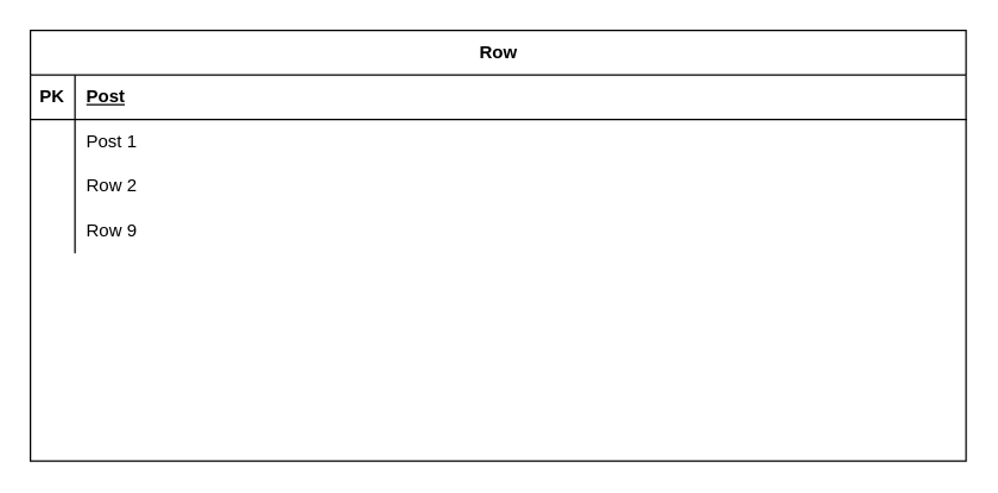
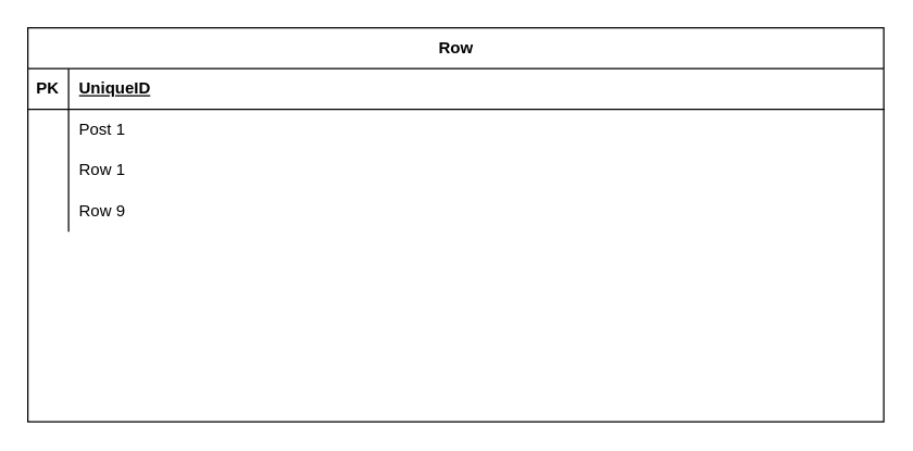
  <mxCell id="0" />
  <mxCell id="1" parent="0" />
  <mxCell id="2" value="Row" style="shape=table;startSize=30;container=1;collapsible=1;childLayout=tableLayout;fixedRows=1;rowLines=0;fontStyle=1;align=center;resizeLast=1;html=1;" parent="1" vertex="1"><mxGeometry x="20" y="20" width="630" height="290" as="geometry"><mxRectangle x="100" y="90" width="70" height="30" as="alternateBounds" /></mxGeometry></mxCell>
  <mxCell id="3" value="" style="shape=tableRow;horizontal=0;startSize=0;swimlaneHead=0;swimlaneBody=0;fillColor=none;collapsible=0;dropTarget=0;points=[[0,0.5],[1,0.5]];portConstraint=eastwest;top=0;left=0;right=0;bottom=1;" parent="2" vertex="1"><mxGeometry y="30" width="630" height="30" as="geometry" /></mxCell>
  <mxCell id="4" value="PK" style="shape=partialRectangle;connectable=0;fillColor=none;top=0;left=0;bottom=0;right=0;fontStyle=1;overflow=hidden;whiteSpace=wrap;html=1;" parent="3" vertex="1"><mxGeometry width="30" height="30" as="geometry"><mxRectangle width="30" height="30" as="alternateBounds" /></mxGeometry></mxCell>
- <mxCell id="5" value="Post" style="shape=partialRectangle;connectable=0;fillColor=none;top=0;left=0;bottom=0;right=0;align=left;spacingLeft=6;fontStyle=5;overflow=hidden;whiteSpace=wrap;html=1;" parent="3" vertex="1"><mxGeometry x="30" width="600" height="30" as="geometry"><mxRectangle width="600" height="30" as="alternateBounds" /></mxGeometry></mxCell>
+ <mxCell id="5" value="UniqueID" style="shape=partialRectangle;connectable=0;fillColor=none;top=0;left=0;bottom=0;right=0;align=left;spacingLeft=6;fontStyle=5;overflow=hidden;whiteSpace=wrap;html=1;" parent="3" vertex="1"><mxGeometry x="30" width="600" height="30" as="geometry"><mxRectangle width="600" height="30" as="alternateBounds" /></mxGeometry></mxCell>
  <mxCell id="6" value="" style="shape=tableRow;horizontal=0;startSize=0;swimlaneHead=0;swimlaneBody=0;fillColor=none;collapsible=0;dropTarget=0;points=[[0,0.5],[1,0.5]];portConstraint=eastwest;top=0;left=0;right=0;bottom=0;" parent="2" vertex="1"><mxGeometry y="60" width="630" height="30" as="geometry" /></mxCell>
  <mxCell id="7" value="" style="shape=partialRectangle;connectable=0;fillColor=none;top=0;left=0;bottom=0;right=0;editable=1;overflow=hidden;whiteSpace=wrap;html=1;" parent="6" vertex="1"><mxGeometry width="30" height="30" as="geometry"><mxRectangle width="30" height="30" as="alternateBounds" /></mxGeometry></mxCell>
  <mxCell id="8" value="Post 1" style="shape=partialRectangle;connectable=0;fillColor=none;top=0;left=0;bottom=0;right=0;align=left;spacingLeft=6;overflow=hidden;whiteSpace=wrap;html=1;" parent="6" vertex="1"><mxGeometry x="30" width="600" height="30" as="geometry"><mxRectangle width="600" height="30" as="alternateBounds" /></mxGeometry></mxCell>
  <mxCell id="9" value="" style="shape=tableRow;horizontal=0;startSize=0;swimlaneHead=0;swimlaneBody=0;fillColor=none;collapsible=0;dropTarget=0;points=[[0,0.5],[1,0.5]];portConstraint=eastwest;top=0;left=0;right=0;bottom=0;" parent="2" vertex="1"><mxGeometry y="90" width="630" height="30" as="geometry" /></mxCell>
  <mxCell id="10" value="" style="shape=partialRectangle;connectable=0;fillColor=none;top=0;left=0;bottom=0;right=0;editable=1;overflow=hidden;whiteSpace=wrap;html=1;" parent="9" vertex="1"><mxGeometry width="30" height="30" as="geometry"><mxRectangle width="30" height="30" as="alternateBounds" /></mxGeometry></mxCell>
- <mxCell id="11" value="Row 2" style="shape=partialRectangle;connectable=0;fillColor=none;top=0;left=0;bottom=0;right=0;align=left;spacingLeft=6;overflow=hidden;whiteSpace=wrap;html=1;" parent="9" vertex="1"><mxGeometry x="30" width="600" height="30" as="geometry"><mxRectangle width="600" height="30" as="alternateBounds" /></mxGeometry></mxCell>
+ <mxCell id="11" value="Row 1" style="shape=partialRectangle;connectable=0;fillColor=none;top=0;left=0;bottom=0;right=0;align=left;spacingLeft=6;overflow=hidden;whiteSpace=wrap;html=1;" parent="9" vertex="1"><mxGeometry x="30" width="600" height="30" as="geometry"><mxRectangle width="600" height="30" as="alternateBounds" /></mxGeometry></mxCell>
  <mxCell id="12" value="" style="shape=tableRow;horizontal=0;startSize=0;swimlaneHead=0;swimlaneBody=0;fillColor=none;collapsible=0;dropTarget=0;points=[[0,0.5],[1,0.5]];portConstraint=eastwest;top=0;left=0;right=0;bottom=0;" parent="2" vertex="1"><mxGeometry y="120" width="630" height="30" as="geometry" /></mxCell>
  <mxCell id="13" value="" style="shape=partialRectangle;connectable=0;fillColor=none;top=0;left=0;bottom=0;right=0;editable=1;overflow=hidden;whiteSpace=wrap;html=1;" parent="12" vertex="1"><mxGeometry width="30" height="30" as="geometry"><mxRectangle width="30" height="30" as="alternateBounds" /></mxGeometry></mxCell>
  <mxCell id="14" value="Row 9" style="shape=partialRectangle;connectable=0;fillColor=none;top=0;left=0;bottom=0;right=0;align=left;spacingLeft=6;overflow=hidden;whiteSpace=wrap;html=1;" parent="12" vertex="1"><mxGeometry x="30" width="600" height="30" as="geometry"><mxRectangle width="600" height="30" as="alternateBounds" /></mxGeometry></mxCell>
